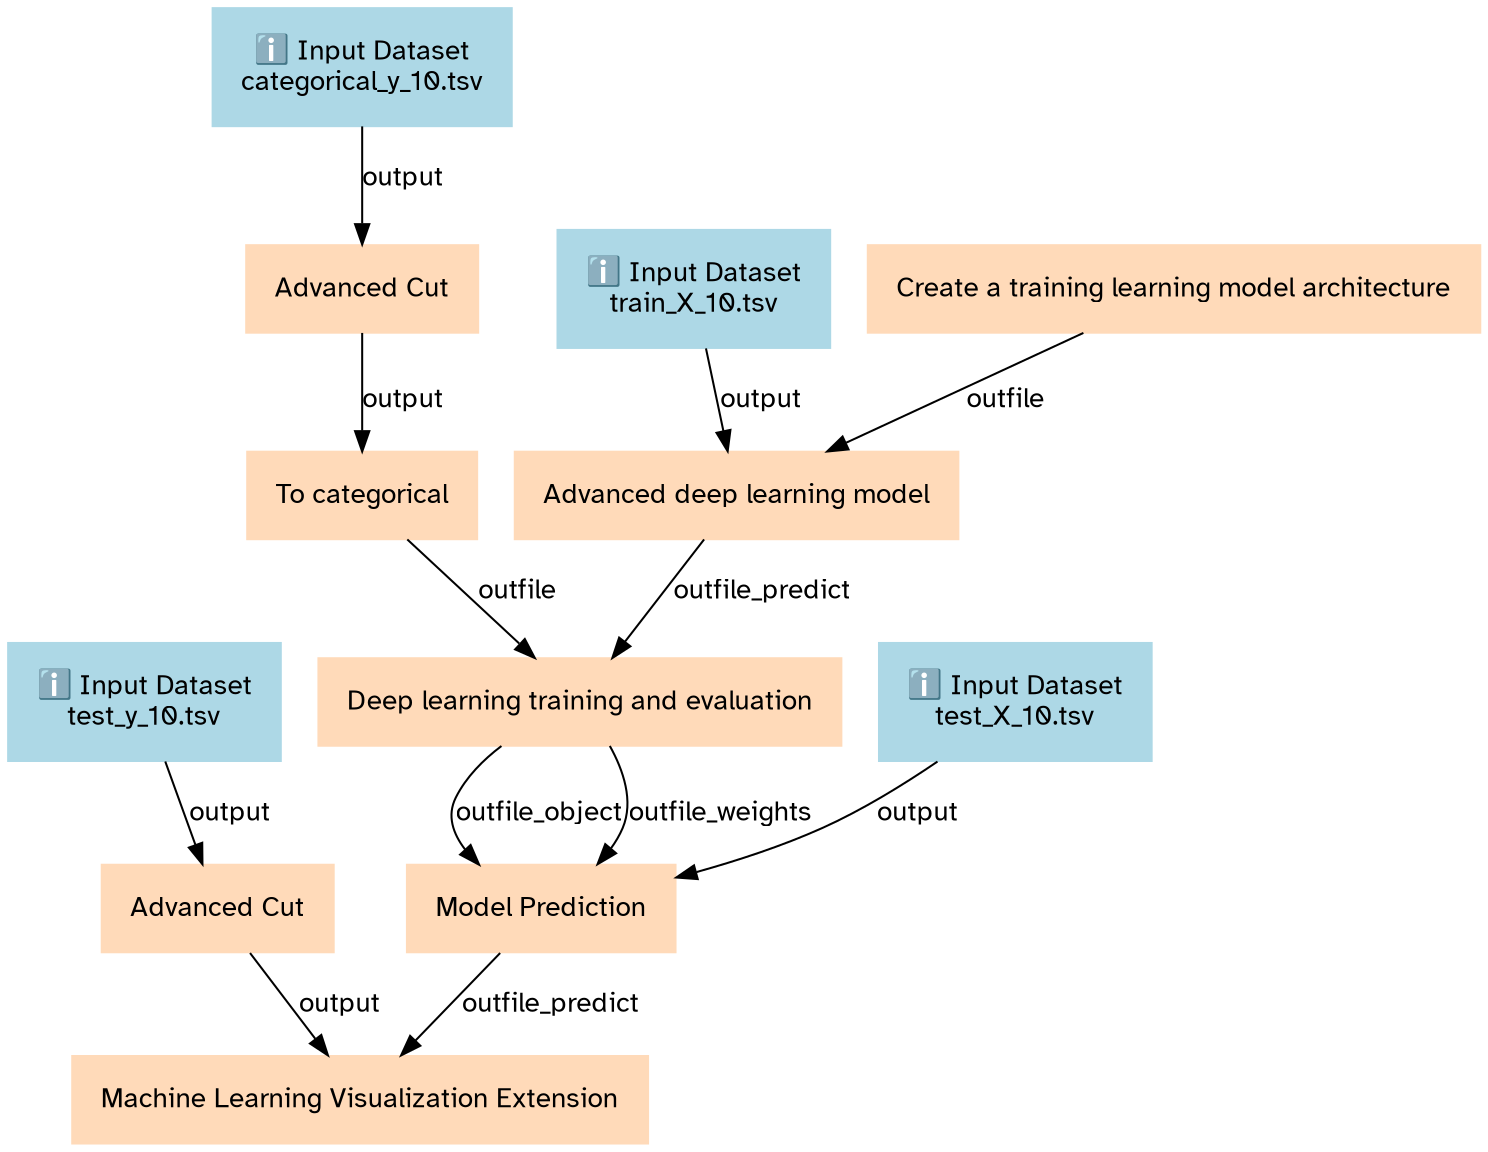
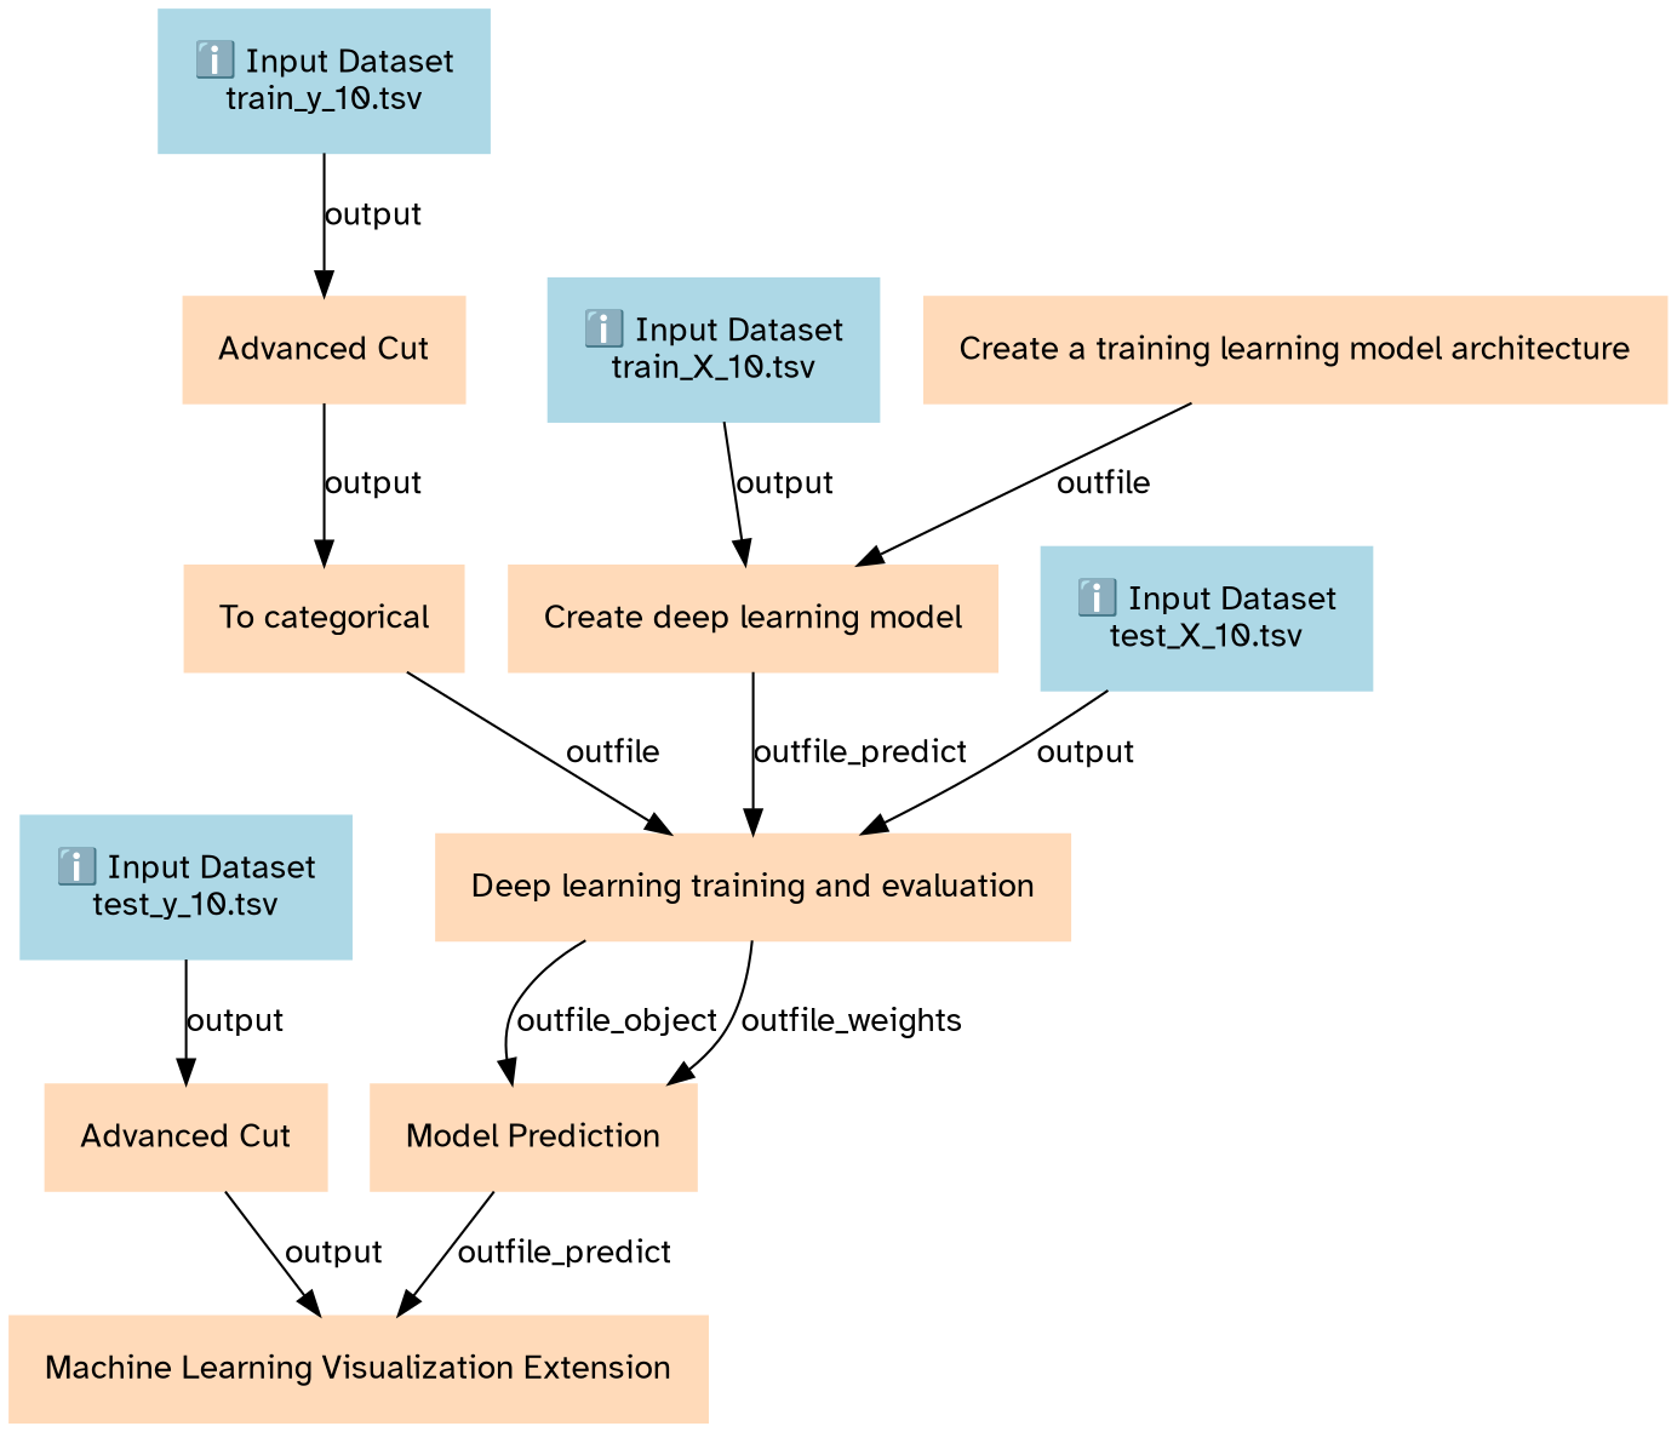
  digraph {
    node [color=peachpuff fontname="Atkinson Hyperlegible" margin="0.2,0.2" shape=box style=filled]
    edge [fontname="Atkinson Hyperlegible"]
    n1 [color=lightblue label="ℹ️ Input Dataset\ntest_y_10.tsv"]
    n2 [label="Advanced Cut"]
    n3 [label="Machine Learning Visualization Extension"]
-   n4 [color=lightblue label="ℹ️ Input Dataset\ncategorical_y_10.tsv"]
+   n4 [color=lightblue label="ℹ️ Input Dataset\ntrain_y_10.tsv"]
    n5 [label="Advanced Cut"]
    n6 [label="To categorical"]
    n7 [color=lightblue label="ℹ️ Input Dataset\ntrain_X_10.tsv"]
-   n8 [label="Advanced deep learning model"]
+   n8 [label="Create deep learning model"]
    n9 [label="Deep learning training and evaluation"]
    n10 [label="Model Prediction"]
    n11 [color=lightblue label="ℹ️ Input Dataset\ntest_X_10.tsv"]
    n12 [label="Create a training learning model architecture"]
    n1 -> n2 [label=output]
    n2 -> n3 [label=output]
    n4 -> n5 [label=output]
    n5 -> n6 [label=output]
    n6 -> n9 [label=outfile]
    n7 -> n8 [label=output]
    n8 -> n9 [label=outfile_predict]
    n9 -> n10 [label=outfile_object]
    n9 -> n10 [label=outfile_weights]
    n10 -> n3 [label=outfile_predict]
-   n11 -> n10 [label=output]
+   n11 -> n9 [label=output]
    n12 -> n8 [label=outfile]
  }
